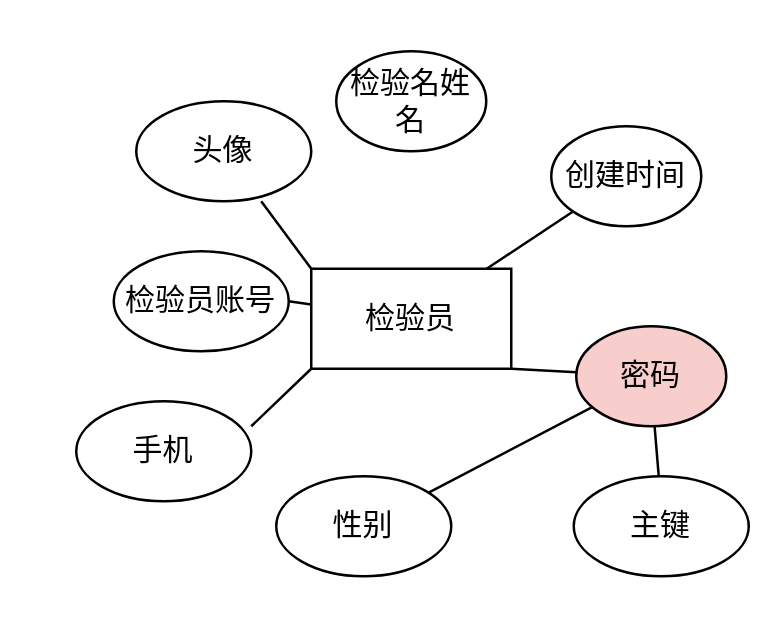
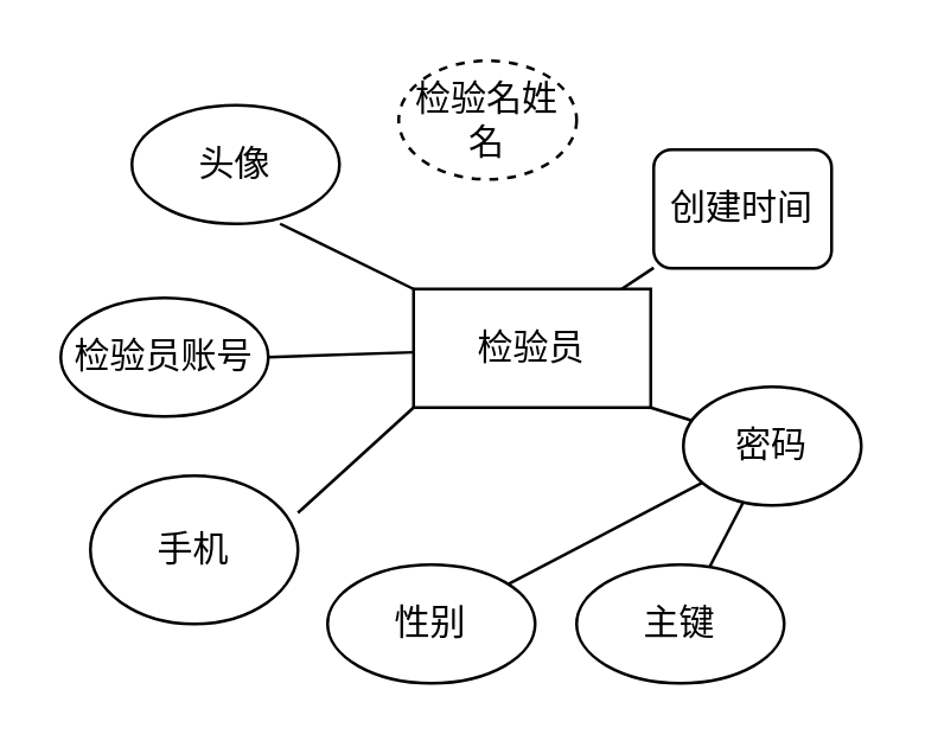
  <mxCell id="0" />
  <mxCell id="1" parent="0" />
  <mxCell id="2" style="rounded=0;orthogonalLoop=1;jettySize=auto;html=1;endArrow=none;startFill=0;fontFamily=宋体;" parent="1" source="4" target="6" edge="1"><mxGeometry relative="1" as="geometry" /></mxCell>
  <mxCell id="3" style="rounded=0;orthogonalLoop=1;jettySize=auto;html=1;entryX=1;entryY=0.5;entryDx=0;entryDy=0;endArrow=none;startFill=0;fontFamily=宋体;" parent="1" source="4" target="14" edge="1"><mxGeometry relative="1" as="geometry" /></mxCell>
- <mxCell id="4" value="检验员" style="rounded=0;whiteSpace=wrap;html=1;fontFamily=宋体;" parent="1" vertex="1"><mxGeometry x="124" y="107" width="80" height="40" as="geometry" /></mxCell>
- <mxCell id="5" value="检验名姓名" style="ellipse;whiteSpace=wrap;html=1;fontFamily=宋体;" parent="1" vertex="1"><mxGeometry x="134" y="20" width="60" height="40" as="geometry" /></mxCell>
- <mxCell id="6" value="创建时间" style="ellipse;whiteSpace=wrap;html=1;fontFamily=宋体;" parent="1" vertex="1"><mxGeometry x="220" y="50" width="60" height="40" as="geometry" /></mxCell>
+ <mxCell id="4" value="检验员" style="rounded=0;whiteSpace=wrap;html=1;fontFamily=宋体;" parent="1" vertex="1"><mxGeometry x="139" y="97" width="80" height="40" as="geometry" /></mxCell>
+ <mxCell id="5" value="检验名姓名" style="ellipse;whiteSpace=wrap;html=1;fontFamily=宋体;dashed=1;" parent="1" vertex="1"><mxGeometry x="134" y="20" width="60" height="40" as="geometry" /></mxCell>
+ <mxCell id="6" value="创建时间" style="whiteSpace=wrap;html=1;fontFamily=宋体;rounded=1;" parent="1" vertex="1"><mxGeometry x="220" y="50" width="60" height="40" as="geometry" /></mxCell>
  <mxCell id="7" style="rounded=0;orthogonalLoop=1;jettySize=auto;html=1;entryX=1;entryY=1;entryDx=0;entryDy=0;endArrow=none;startFill=0;fontFamily=宋体;" parent="1" source="8" target="4" edge="1"><mxGeometry relative="1" as="geometry" /></mxCell>
- <mxCell id="8" value="密码" style="ellipse;whiteSpace=wrap;html=1;fontFamily=宋体;fillColor=#f8cecc;" parent="1" vertex="1"><mxGeometry x="230" y="130" width="60" height="40" as="geometry" /></mxCell>
+ <mxCell id="8" value="密码" style="ellipse;whiteSpace=wrap;html=1;fontFamily=宋体;" parent="1" vertex="1"><mxGeometry x="230" y="130" width="60" height="40" as="geometry" /></mxCell>
  <mxCell id="9" style="rounded=0;orthogonalLoop=1;jettySize=auto;html=1;endArrow=none;startFill=0;fontFamily=宋体;" parent="1" source="10" target="8" edge="1"><mxGeometry relative="1" as="geometry" /></mxCell>
- <mxCell id="10" value="主键" style="ellipse;whiteSpace=wrap;html=1;fontFamily=宋体;" parent="1" vertex="1"><mxGeometry x="229" y="190" width="70" height="40" as="geometry" /></mxCell>
+ <mxCell id="10" value="主键" style="ellipse;whiteSpace=wrap;html=1;fontFamily=宋体;" parent="1" vertex="1"><mxGeometry x="194" y="190" width="70" height="40" as="geometry" /></mxCell>
  <mxCell id="11" style="rounded=0;orthogonalLoop=1;jettySize=auto;html=1;endArrow=none;startFill=0;fontFamily=宋体;" parent="1" source="12" target="8" edge="1"><mxGeometry relative="1" as="geometry" /></mxCell>
  <mxCell id="12" value="性别" style="ellipse;whiteSpace=wrap;html=1;fontFamily=宋体;" parent="1" vertex="1"><mxGeometry x="110" y="190" width="70" height="40" as="geometry" /></mxCell>
- <mxCell id="13" value="手机" style="ellipse;whiteSpace=wrap;html=1;fontFamily=宋体;" parent="1" vertex="1"><mxGeometry x="30" y="160" width="70" height="40" as="geometry" /></mxCell>
- <mxCell id="14" value="检验员账号" style="ellipse;whiteSpace=wrap;html=1;fontFamily=宋体;" parent="1" vertex="1"><mxGeometry x="45" y="100" width="70" height="40" as="geometry" /></mxCell>
- <mxCell id="15" value="头像" style="ellipse;whiteSpace=wrap;html=1;fontFamily=宋体;" parent="1" vertex="1"><mxGeometry x="54" y="40" width="70" height="40" as="geometry" /></mxCell>
+ <mxCell id="13" value="手机" style="ellipse;whiteSpace=wrap;html=1;fontFamily=宋体;" parent="1" vertex="1"><mxGeometry x="30" y="160" width="70" height="50" as="geometry" /></mxCell>
+ <mxCell id="14" value="检验员账号" style="ellipse;whiteSpace=wrap;html=1;fontFamily=宋体;" parent="1" vertex="1"><mxGeometry x="20" y="100" width="70" height="40" as="geometry" /></mxCell>
+ <mxCell id="15" value="头像" style="ellipse;whiteSpace=wrap;html=1;fontFamily=宋体;" parent="1" vertex="1"><mxGeometry x="44" y="35" width="70" height="40" as="geometry" /></mxCell>
  <mxCell id="16" style="rounded=0;orthogonalLoop=1;jettySize=auto;html=1;exitX=0;exitY=0;exitDx=0;exitDy=0;entryX=0.714;entryY=1;entryDx=0;entryDy=0;entryPerimeter=0;endArrow=none;startFill=0;fontFamily=宋体;" parent="1" source="4" target="15" edge="1"><mxGeometry relative="1" as="geometry" /></mxCell>
  <mxCell id="17" style="rounded=0;orthogonalLoop=1;jettySize=auto;html=1;exitX=0;exitY=1;exitDx=0;exitDy=0;entryX=1;entryY=0.25;entryDx=0;entryDy=0;entryPerimeter=0;endArrow=none;startFill=0;fontFamily=宋体;" parent="1" source="4" target="13" edge="1"><mxGeometry relative="1" as="geometry" /></mxCell>
